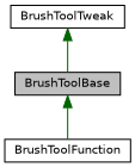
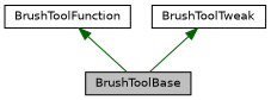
  digraph {
    node [color=black fillcolor=white fontname=Helvetica fontsize=10 shape=record style=filled]
    edge [color=darkgreen dir=back fontname=Helvetica fontsize=10 labelfontname=Helvetica labelfontsize=10 style=solid]
    n1 [fillcolor=grey75 fontcolor=black height=0.2 label=BrushToolBase width=0.4]
    n2 [height=0.2 label=BrushToolFunction width=0.4]
    n3 [height=0.2 label=BrushToolTweak width=0.4]
-   n1 -> n2
+   n2 -> n1
    n3 -> n1
  }
